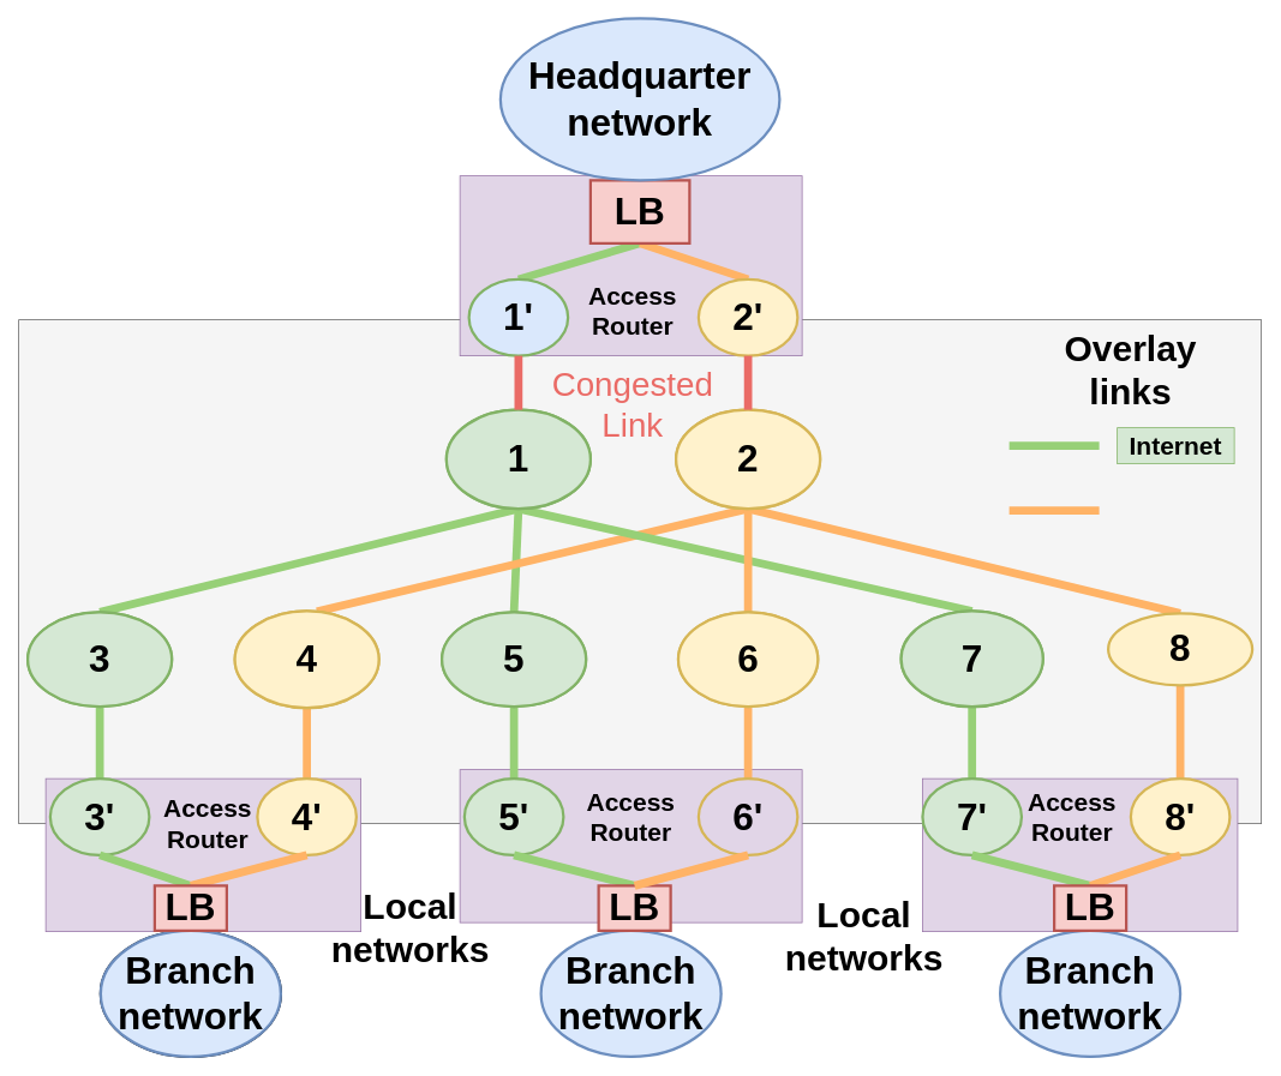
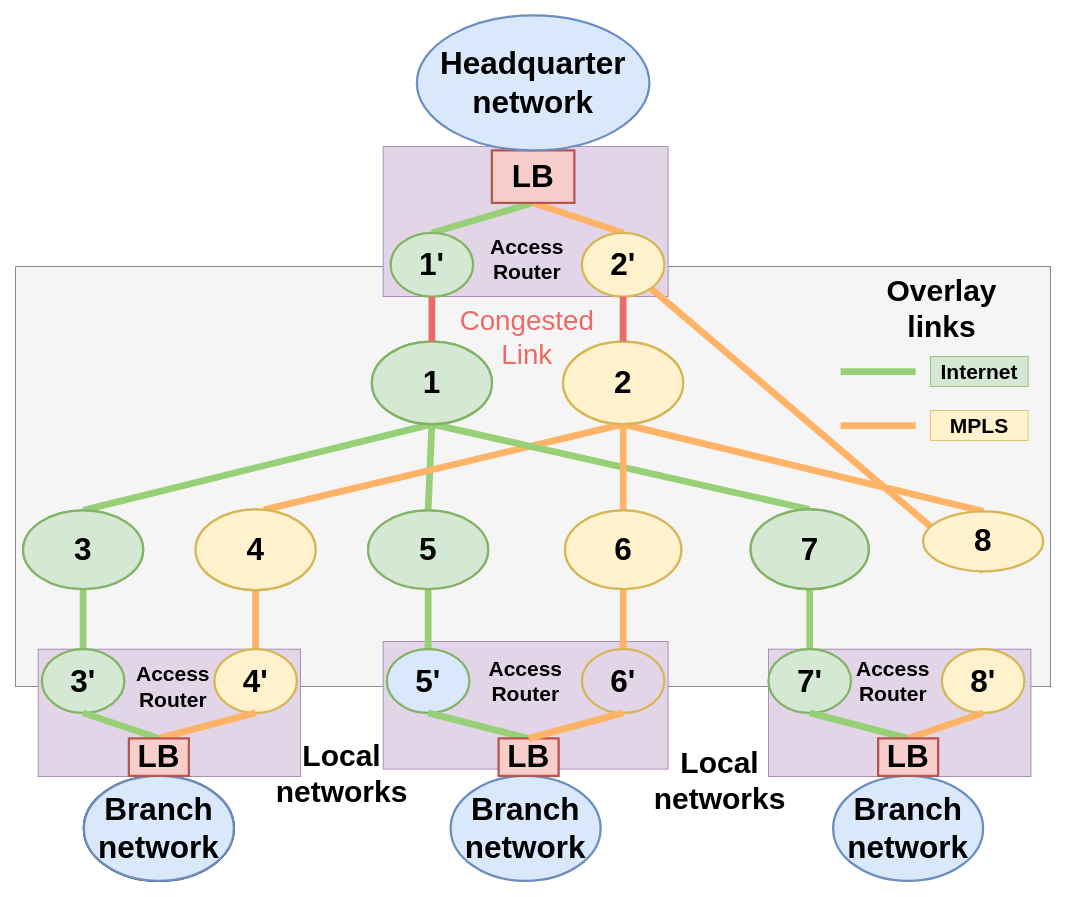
  <mxCell id="0" />
  <mxCell id="1" parent="0" />
  <mxCell id="2" value="" style="rounded=0;whiteSpace=wrap;html=1;fillColor=#f5f5f5;fontColor=#333333;strokeColor=#666666;" vertex="1" parent="1"><mxGeometry x="20" y="355" width="1380" height="560" as="geometry" /></mxCell>
  <mxCell id="3" value="" style="rounded=0;whiteSpace=wrap;html=1;fillColor=#e1d5e7;strokeColor=#9673a6;" vertex="1" parent="1"><mxGeometry x="1023.75" y="865" width="350" height="170" as="geometry" /></mxCell>
  <mxCell id="4" value="" style="rounded=0;whiteSpace=wrap;html=1;fillColor=#e1d5e7;strokeColor=#9673a6;" vertex="1" parent="1"><mxGeometry x="510" y="855" width="380" height="170" as="geometry" /></mxCell>
  <mxCell id="5" value="" style="rounded=0;whiteSpace=wrap;html=1;fillColor=#e1d5e7;strokeColor=#9673a6;" vertex="1" parent="1"><mxGeometry x="510" y="195" width="380" height="200" as="geometry" /></mxCell>
  <mxCell id="6" value="" style="rounded=0;whiteSpace=wrap;html=1;fillColor=#e1d5e7;strokeColor=#9673a6;" vertex="1" parent="1"><mxGeometry x="50" y="865" width="350" height="170" as="geometry" /></mxCell>
  <mxCell id="7" style="rounded=0;orthogonalLoop=1;jettySize=auto;html=1;entryX=0.5;entryY=0;entryDx=0;entryDy=0;strokeWidth=9;endArrow=none;endFill=0;strokeColor=#97D077;exitX=0.5;exitY=1;exitDx=0;exitDy=0;fontSize=42;" edge="1" parent="1" source="26" target="30"><mxGeometry relative="1" as="geometry"><mxPoint x="591.723" y="554.287" as="sourcePoint" /><mxPoint x="550" y="695" as="targetPoint" /></mxGeometry></mxCell>
  <mxCell id="8" style="rounded=0;orthogonalLoop=1;jettySize=auto;html=1;exitX=0.5;exitY=1;exitDx=0;exitDy=0;entryX=0.5;entryY=0;entryDx=0;entryDy=0;strokeWidth=9;endArrow=none;endFill=0;strokeColor=#97D077;fontSize=42;" edge="1" parent="1" source="28" target="50"><mxGeometry relative="1" as="geometry"><mxPoint x="20" y="770" as="sourcePoint" /></mxGeometry></mxCell>
  <mxCell id="9" style="rounded=0;orthogonalLoop=1;jettySize=auto;html=1;exitX=0.5;exitY=1;exitDx=0;exitDy=0;strokeWidth=9;endArrow=none;endFill=0;strokeColor=#FFB366;entryX=0.5;entryY=0;entryDx=0;entryDy=0;fontSize=42;" edge="1" parent="1" source="29" target="51"><mxGeometry relative="1" as="geometry"><mxPoint x="150" y="835" as="targetPoint" /><mxPoint x="285" y="765" as="sourcePoint" /></mxGeometry></mxCell>
  <mxCell id="10" style="rounded=0;orthogonalLoop=1;jettySize=auto;html=1;strokeWidth=9;endArrow=none;endFill=0;strokeColor=#97D077;exitX=0.5;exitY=1;exitDx=0;exitDy=0;fontSize=42;" edge="1" parent="1" source="33" target="54"><mxGeometry relative="1" as="geometry"><mxPoint x="1120.075" y="759.77" as="sourcePoint" /></mxGeometry></mxCell>
- <mxCell id="11" style="rounded=0;orthogonalLoop=1;jettySize=auto;html=1;strokeWidth=9;endArrow=none;endFill=0;strokeColor=#FFB366;exitX=0.5;exitY=1;exitDx=0;exitDy=0;fontSize=42;" edge="1" parent="1" source="34" target="55"><mxGeometry relative="1" as="geometry"><mxPoint x="1311.755" y="757.883" as="sourcePoint" /></mxGeometry></mxCell>
+ <mxCell id="11" style="rounded=0;orthogonalLoop=1;jettySize=auto;html=1;strokeWidth=9;endArrow=none;endFill=0;strokeColor=#FFB366;exitX=0.5;exitY=1;exitDx=0;exitDy=0;fontSize=42;" edge="1" parent="1" source="34" target="65"><mxGeometry relative="1" as="geometry"><mxPoint x="1311.755" y="757.883" as="sourcePoint" /></mxGeometry></mxCell>
  <mxCell id="12" value="LB" style="rounded=0;whiteSpace=wrap;html=1;fontStyle=1;fontSize=42;" vertex="1" parent="1"><mxGeometry x="664" y="984" width="80" height="50" as="geometry" /></mxCell>
  <mxCell id="13" value="LB" style="rounded=0;whiteSpace=wrap;html=1;fontStyle=1;fontSize=42;" vertex="1" parent="1"><mxGeometry x="1170" y="984" width="80" height="50" as="geometry" /></mxCell>
  <mxCell id="14" value="Local network" style="ellipse;whiteSpace=wrap;html=1;fontStyle=1;fontSize=42;strokeWidth=3;" vertex="1" parent="1"><mxGeometry x="111" y="1034" width="200" height="140" as="geometry" /></mxCell>
  <mxCell id="15" value="Local network" style="ellipse;whiteSpace=wrap;html=1;fontStyle=1;fontSize=42;" vertex="1" parent="1"><mxGeometry x="600" y="1034" width="200" height="140" as="geometry" /></mxCell>
  <mxCell id="16" value="Local network" style="ellipse;whiteSpace=wrap;html=1;fontStyle=1;fontSize=42;" vertex="1" parent="1"><mxGeometry x="1110" y="1034" width="200" height="140" as="geometry" /></mxCell>
  <mxCell id="17" style="rounded=0;orthogonalLoop=1;jettySize=auto;html=1;exitX=0.5;exitY=1;exitDx=0;exitDy=0;entryX=0.5;entryY=0;entryDx=0;entryDy=0;strokeWidth=9;endArrow=none;endFill=0;strokeColor=#97D077;fontSize=42;" edge="1" parent="1" source="31" target="64"><mxGeometry relative="1" as="geometry"><mxPoint x="700" y="405" as="sourcePoint" /><mxPoint x="550" y="455" as="targetPoint" /></mxGeometry></mxCell>
  <mxCell id="18" style="rounded=0;orthogonalLoop=1;jettySize=auto;html=1;exitX=0.5;exitY=1;exitDx=0;exitDy=0;entryX=0.5;entryY=0;entryDx=0;entryDy=0;strokeWidth=9;endArrow=none;endFill=0;strokeColor=#FFB366;fontSize=42;" edge="1" parent="1" source="31" target="65"><mxGeometry relative="1" as="geometry"><mxPoint x="700" y="405" as="sourcePoint" /><mxPoint x="815" y="460" as="targetPoint" /></mxGeometry></mxCell>
  <mxCell id="19" style="rounded=0;orthogonalLoop=1;jettySize=auto;html=1;entryX=0.5;entryY=0;entryDx=0;entryDy=0;strokeWidth=9;endArrow=none;endFill=0;strokeColor=#97D077;exitX=0.5;exitY=1;exitDx=0;exitDy=0;fontSize=42;" edge="1" parent="1" source="26" target="28"><mxGeometry relative="1" as="geometry"><mxPoint x="550" y="555" as="sourcePoint" /><mxPoint x="20" y="690" as="targetPoint" /></mxGeometry></mxCell>
  <mxCell id="20" style="rounded=0;orthogonalLoop=1;jettySize=auto;html=1;exitX=0.5;exitY=1;exitDx=0;exitDy=0;entryX=0.569;entryY=0.005;entryDx=0;entryDy=0;strokeWidth=9;endArrow=none;endFill=0;strokeColor=#FFB366;entryPerimeter=0;fontSize=42;" edge="1" parent="1" source="27" target="29"><mxGeometry relative="1" as="geometry"><mxPoint x="815" y="530" as="sourcePoint" /><mxPoint x="285" y="695" as="targetPoint" /></mxGeometry></mxCell>
  <mxCell id="21" style="rounded=0;orthogonalLoop=1;jettySize=auto;html=1;strokeWidth=9;endArrow=none;endFill=0;entryX=0.5;entryY=0;entryDx=0;entryDy=0;exitX=0.5;exitY=1;exitDx=0;exitDy=0;strokeColor=#97D077;fontSize=42;" edge="1" parent="1" source="26" target="33"><mxGeometry relative="1" as="geometry"><mxPoint x="603" y="555" as="sourcePoint" /><mxPoint x="1080" y="690" as="targetPoint" /></mxGeometry></mxCell>
  <mxCell id="22" style="rounded=0;orthogonalLoop=1;jettySize=auto;html=1;exitX=0.5;exitY=1;exitDx=0;exitDy=0;strokeWidth=9;endArrow=none;endFill=0;entryX=0.5;entryY=0;entryDx=0;entryDy=0;strokeColor=#FFB366;fontSize=42;" edge="1" parent="1" source="27" target="34"><mxGeometry relative="1" as="geometry"><mxPoint x="815" y="530" as="sourcePoint" /><mxPoint x="1345" y="695" as="targetPoint" /></mxGeometry></mxCell>
  <mxCell id="23" style="rounded=0;orthogonalLoop=1;jettySize=auto;html=1;strokeWidth=9;endArrow=none;endFill=0;exitX=0.5;exitY=1;exitDx=0;exitDy=0;strokeColor=#FFB366;fontSize=42;" edge="1" parent="1" source="27" target="32"><mxGeometry relative="1" as="geometry"><mxPoint x="815" y="530" as="sourcePoint" /><mxPoint x="815" y="700" as="targetPoint" /></mxGeometry></mxCell>
  <mxCell id="24" style="rounded=0;orthogonalLoop=1;jettySize=auto;html=1;exitX=0.5;exitY=1;exitDx=0;exitDy=0;strokeWidth=9;endArrow=none;endFill=0;strokeColor=#97D077;entryX=0.5;entryY=0;entryDx=0;entryDy=0;fontSize=42;" edge="1" parent="1" source="30" target="52"><mxGeometry relative="1" as="geometry"><mxPoint x="550" y="775" as="sourcePoint" /><mxPoint x="630" y="835" as="targetPoint" /></mxGeometry></mxCell>
  <mxCell id="25" style="rounded=0;orthogonalLoop=1;jettySize=auto;html=1;entryX=0.5;entryY=0;entryDx=0;entryDy=0;strokeWidth=9;endArrow=none;endFill=0;exitX=0.5;exitY=1;exitDx=0;exitDy=0;strokeColor=#FFB366;fontSize=42;" edge="1" parent="1" source="32" target="53"><mxGeometry relative="1" as="geometry"><mxPoint x="783" y="764" as="sourcePoint" /><mxPoint x="704" y="835" as="targetPoint" /></mxGeometry></mxCell>
  <mxCell id="26" value="1" style="ellipse;whiteSpace=wrap;html=1;fontStyle=1;fontSize=42;strokeWidth=3;fillColor=#d5e8d4;strokeColor=#82b366;" vertex="1" parent="1"><mxGeometry x="495" y="455" width="160" height="110" as="geometry" /></mxCell>
  <mxCell id="27" value="2" style="ellipse;whiteSpace=wrap;html=1;fontStyle=1;fontSize=42;strokeWidth=3;fillColor=#fff2cc;strokeColor=#d6b656;" vertex="1" parent="1"><mxGeometry x="750" y="455" width="160" height="110" as="geometry" /></mxCell>
  <mxCell id="28" value="3" style="ellipse;whiteSpace=wrap;html=1;fontStyle=1;fontSize=42;strokeWidth=3;fillColor=#d5e8d4;strokeColor=#82b366;" vertex="1" parent="1"><mxGeometry x="30" y="680" width="160" height="105" as="geometry" /></mxCell>
  <mxCell id="29" value="4" style="ellipse;whiteSpace=wrap;html=1;fontStyle=1;fontSize=42;strokeWidth=3;fillColor=#fff2cc;strokeColor=#d6b656;" vertex="1" parent="1"><mxGeometry x="260" y="678.75" width="160" height="107.5" as="geometry" /></mxCell>
  <mxCell id="30" value="5" style="ellipse;whiteSpace=wrap;html=1;fontStyle=1;fontSize=42;strokeWidth=3;fillColor=#d5e8d4;strokeColor=#82b366;" vertex="1" parent="1"><mxGeometry x="490" y="680" width="160" height="105" as="geometry" /></mxCell>
  <mxCell id="31" value="LB" style="rounded=0;whiteSpace=wrap;html=1;fontStyle=1;fontSize=42;strokeWidth=3;fillColor=#f8cecc;strokeColor=#b85450;" vertex="1" parent="1"><mxGeometry x="655" y="200" width="110" height="70" as="geometry" /></mxCell>
  <mxCell id="32" value="6" style="ellipse;whiteSpace=wrap;html=1;fontStyle=1;fontSize=42;strokeWidth=3;fillColor=#fff2cc;strokeColor=#d6b656;" vertex="1" parent="1"><mxGeometry x="752.5" y="680" width="155" height="105" as="geometry" /></mxCell>
  <mxCell id="33" value="7" style="ellipse;whiteSpace=wrap;html=1;fontStyle=1;fontSize=42;strokeWidth=3;fillColor=#d5e8d4;strokeColor=#82b366;" vertex="1" parent="1"><mxGeometry x="1000" y="678.75" width="157.5" height="106.25" as="geometry" /></mxCell>
  <mxCell id="34" value="8" style="ellipse;whiteSpace=wrap;html=1;fontStyle=1;fontSize=42;strokeWidth=3;fillColor=#fff2cc;strokeColor=#d6b656;" vertex="1" parent="1"><mxGeometry x="1230" y="681.25" width="160" height="80" as="geometry" /></mxCell>
  <mxCell id="35" value="Branch network" style="ellipse;whiteSpace=wrap;html=1;fontStyle=1;fontSize=42;strokeWidth=3;fillColor=#dae8fc;strokeColor=#6c8ebf;" vertex="1" parent="1"><mxGeometry x="1110" y="1034" width="200" height="140" as="geometry" /></mxCell>
  <mxCell id="36" value="Branch network" style="ellipse;whiteSpace=wrap;html=1;fontStyle=1;fontSize=42;strokeWidth=3;fillColor=#dae8fc;strokeColor=#6c8ebf;" vertex="1" parent="1"><mxGeometry x="600" y="1034" width="200" height="140" as="geometry" /></mxCell>
  <mxCell id="37" value="Branch network" style="ellipse;whiteSpace=wrap;html=1;fontStyle=1;fontSize=42;strokeWidth=3;fillColor=#dae8fc;strokeColor=#6c8ebf;" vertex="1" parent="1"><mxGeometry x="111" y="1034" width="200" height="140" as="geometry" /></mxCell>
  <mxCell id="38" value="" style="endArrow=none;html=1;rounded=0;strokeWidth=9;strokeColor=#97D077;fontSize=42;" edge="1" parent="1"><mxGeometry width="50" height="50" relative="1" as="geometry"><mxPoint x="1120" y="495" as="sourcePoint" /><mxPoint x="1220" y="495" as="targetPoint" /></mxGeometry></mxCell>
  <mxCell id="39" value="" style="endArrow=none;html=1;rounded=0;strokeWidth=9;strokeColor=#FFB366;fontSize=42;" edge="1" parent="1"><mxGeometry width="50" height="50" relative="1" as="geometry"><mxPoint x="1120" y="567" as="sourcePoint" /><mxPoint x="1220" y="567" as="targetPoint" /></mxGeometry></mxCell>
  <mxCell id="40" value="Internet" style="text;html=1;strokeColor=#82b366;fillColor=#d5e8d4;align=center;verticalAlign=middle;whiteSpace=wrap;rounded=0;fontSize=28;fontStyle=1" vertex="1" parent="1"><mxGeometry x="1240" y="475" width="130" height="40" as="geometry" /></mxCell>
+ <mxCell id="41" value="MPLS" style="text;html=1;strokeColor=#d6b656;fillColor=#fff2cc;align=center;verticalAlign=middle;whiteSpace=wrap;rounded=0;fontSize=28;fontStyle=1" vertex="1" parent="1"><mxGeometry x="1240" y="547" width="130" height="40" as="geometry" /></mxCell>
  <mxCell id="42" value="Headquarter network" style="ellipse;whiteSpace=wrap;html=1;fontStyle=1;fontSize=42;strokeWidth=3;fillColor=#dae8fc;strokeColor=#6c8ebf;" vertex="1" parent="1"><mxGeometry x="555" y="20" width="310" height="180" as="geometry" /></mxCell>
  <mxCell id="43" value="1" style="ellipse;whiteSpace=wrap;html=1;fontStyle=1;fontSize=42;strokeWidth=3;fillColor=#d5e8d4;strokeColor=#82b366;" vertex="1" parent="1"><mxGeometry x="495" y="455" width="160" height="110" as="geometry" /></mxCell>
  <mxCell id="44" value="2" style="ellipse;whiteSpace=wrap;html=1;fontStyle=1;fontSize=42;strokeWidth=3;fillColor=#fff2cc;strokeColor=#d6b656;" vertex="1" parent="1"><mxGeometry x="750" y="455" width="160" height="110" as="geometry" /></mxCell>
  <mxCell id="45" value="6" style="ellipse;whiteSpace=wrap;html=1;fontStyle=1;fontSize=42;strokeWidth=3;fillColor=#fff2cc;strokeColor=#d6b656;" vertex="1" parent="1"><mxGeometry x="752.5" y="680" width="155" height="105" as="geometry" /></mxCell>
  <mxCell id="46" value="5" style="ellipse;whiteSpace=wrap;html=1;fontStyle=1;fontSize=42;strokeWidth=3;fillColor=#d5e8d4;strokeColor=#82b366;" vertex="1" parent="1"><mxGeometry x="490" y="680" width="160" height="105" as="geometry" /></mxCell>
  <mxCell id="47" value="4" style="ellipse;whiteSpace=wrap;html=1;fontStyle=1;fontSize=42;strokeWidth=3;fillColor=#fff2cc;strokeColor=#d6b656;" vertex="1" parent="1"><mxGeometry x="260" y="678.75" width="160" height="107.5" as="geometry" /></mxCell>
  <mxCell id="48" value="3" style="ellipse;whiteSpace=wrap;html=1;fontStyle=1;fontSize=42;strokeWidth=3;fillColor=#d5e8d4;strokeColor=#82b366;" vertex="1" parent="1"><mxGeometry x="30" y="680" width="160" height="105" as="geometry" /></mxCell>
  <mxCell id="49" value="7" style="ellipse;whiteSpace=wrap;html=1;fontStyle=1;fontSize=42;strokeWidth=3;fillColor=#d5e8d4;strokeColor=#82b366;" vertex="1" parent="1"><mxGeometry x="1000" y="678.75" width="157.5" height="106.25" as="geometry" /></mxCell>
  <mxCell id="50" value="3'" style="ellipse;whiteSpace=wrap;html=1;fontStyle=1;fontSize=42;strokeWidth=3;fillColor=#d5e8d4;strokeColor=#82b366;" vertex="1" parent="1"><mxGeometry x="55" y="865" width="110" height="85" as="geometry" /></mxCell>
  <mxCell id="51" value="4'" style="ellipse;whiteSpace=wrap;html=1;fontStyle=1;fontSize=42;strokeWidth=3;fillColor=#fff2cc;strokeColor=#d6b656;" vertex="1" parent="1"><mxGeometry x="285" y="865" width="110" height="85" as="geometry" /></mxCell>
- <mxCell id="52" value="5'" style="ellipse;whiteSpace=wrap;html=1;fontStyle=1;fontSize=42;strokeWidth=3;fillColor=#d5e8d4;strokeColor=#82b366;" vertex="1" parent="1"><mxGeometry x="515" y="865" width="110" height="85" as="geometry" /></mxCell>
+ <mxCell id="52" value="5'" style="ellipse;whiteSpace=wrap;html=1;fontStyle=1;fontSize=42;strokeWidth=3;fillColor=#dae8fc;strokeColor=#82b366;" vertex="1" parent="1"><mxGeometry x="515" y="865" width="110" height="85" as="geometry" /></mxCell>
  <mxCell id="53" value="6'" style="ellipse;whiteSpace=wrap;html=1;fontStyle=1;fontSize=42;strokeWidth=3;fillColor=#e1d5e7;strokeColor=#d6b656;" vertex="1" parent="1"><mxGeometry x="775" y="865" width="110" height="85" as="geometry" /></mxCell>
  <mxCell id="54" value="7'" style="ellipse;whiteSpace=wrap;html=1;fontStyle=1;fontSize=42;strokeWidth=3;fillColor=#d5e8d4;strokeColor=#82b366;" vertex="1" parent="1"><mxGeometry x="1023.75" y="865" width="110" height="85" as="geometry" /></mxCell>
  <mxCell id="55" value="8'" style="ellipse;whiteSpace=wrap;html=1;fontStyle=1;fontSize=42;strokeWidth=3;fillColor=#fff2cc;strokeColor=#d6b656;" vertex="1" parent="1"><mxGeometry x="1255" y="865" width="110" height="85" as="geometry" /></mxCell>
  <mxCell id="56" style="rounded=0;orthogonalLoop=1;jettySize=auto;html=1;exitX=0.5;exitY=0;exitDx=0;exitDy=0;entryX=0.5;entryY=1;entryDx=0;entryDy=0;strokeWidth=9;endArrow=none;endFill=0;strokeColor=#97D077;fontSize=42;" edge="1" parent="1" source="61" target="50"><mxGeometry relative="1" as="geometry"><mxPoint x="120" y="795" as="sourcePoint" /><mxPoint x="120" y="875" as="targetPoint" /></mxGeometry></mxCell>
  <mxCell id="57" style="rounded=0;orthogonalLoop=1;jettySize=auto;html=1;exitX=0.5;exitY=0;exitDx=0;exitDy=0;strokeWidth=9;endArrow=none;endFill=0;strokeColor=#FFB366;entryX=0.5;entryY=1;entryDx=0;entryDy=0;fontSize=42;" edge="1" parent="1" source="61" target="51"><mxGeometry relative="1" as="geometry"><mxPoint x="350" y="875" as="targetPoint" /><mxPoint x="350" y="796" as="sourcePoint" /></mxGeometry></mxCell>
  <mxCell id="58" style="rounded=0;orthogonalLoop=1;jettySize=auto;html=1;exitX=0.5;exitY=0;exitDx=0;exitDy=0;entryX=0.5;entryY=1;entryDx=0;entryDy=0;strokeWidth=9;endArrow=none;endFill=0;strokeColor=#97D077;fontSize=42;" edge="1" parent="1" source="63" target="52"><mxGeometry relative="1" as="geometry"><mxPoint x="690" y="984" as="sourcePoint" /><mxPoint x="589" y="950" as="targetPoint" /></mxGeometry></mxCell>
  <mxCell id="59" style="rounded=0;orthogonalLoop=1;jettySize=auto;html=1;exitX=0.5;exitY=0;exitDx=0;exitDy=0;entryX=0.5;entryY=1;entryDx=0;entryDy=0;strokeWidth=9;endArrow=none;endFill=0;strokeColor=#97D077;fontSize=42;" edge="1" parent="1" source="62" target="54"><mxGeometry relative="1" as="geometry"><mxPoint x="1171" y="984" as="sourcePoint" /><mxPoint x="1070" y="950" as="targetPoint" /></mxGeometry></mxCell>
  <mxCell id="60" style="rounded=0;orthogonalLoop=1;jettySize=auto;html=1;exitX=0.5;exitY=0;exitDx=0;exitDy=0;strokeWidth=9;endArrow=none;endFill=0;strokeColor=#FFB366;entryX=0.5;entryY=1;entryDx=0;entryDy=0;fontSize=42;" edge="1" parent="1" source="62" target="55"><mxGeometry relative="1" as="geometry"><mxPoint x="1300" y="950" as="targetPoint" /><mxPoint x="1171" y="984" as="sourcePoint" /></mxGeometry></mxCell>
  <mxCell id="61" value="LB" style="rounded=0;whiteSpace=wrap;html=1;fontStyle=1;fontSize=42;strokeWidth=3;fillColor=#f8cecc;strokeColor=#b85450;" vertex="1" parent="1"><mxGeometry x="171" y="984" width="80" height="50" as="geometry" /></mxCell>
  <mxCell id="62" value="LB" style="rounded=0;whiteSpace=wrap;html=1;fontStyle=1;fontSize=42;strokeWidth=3;fillColor=#f8cecc;strokeColor=#b85450;" vertex="1" parent="1"><mxGeometry x="1170" y="984" width="80" height="50" as="geometry" /></mxCell>
  <mxCell id="63" value="LB" style="rounded=0;whiteSpace=wrap;html=1;fontStyle=1;fontSize=42;strokeWidth=3;fillColor=#f8cecc;strokeColor=#b85450;" vertex="1" parent="1"><mxGeometry x="664" y="984" width="80" height="50" as="geometry" /></mxCell>
- <mxCell id="64" value="1'" style="ellipse;whiteSpace=wrap;html=1;fontStyle=1;fontSize=42;strokeWidth=3;fillColor=#dae8fc;strokeColor=#82b366;" vertex="1" parent="1"><mxGeometry x="520" y="310" width="110" height="85" as="geometry" /></mxCell>
+ <mxCell id="64" value="1'" style="ellipse;whiteSpace=wrap;html=1;fontStyle=1;fontSize=42;strokeWidth=3;fillColor=#d5e8d4;strokeColor=#82b366;" vertex="1" parent="1"><mxGeometry x="520" y="310" width="110" height="85" as="geometry" /></mxCell>
  <mxCell id="65" value="2'" style="ellipse;whiteSpace=wrap;html=1;fontStyle=1;fontSize=42;strokeWidth=3;fillColor=#fff2cc;strokeColor=#d6b656;" vertex="1" parent="1"><mxGeometry x="775" y="310" width="110" height="85" as="geometry" /></mxCell>
  <mxCell id="66" style="rounded=0;orthogonalLoop=1;jettySize=auto;html=1;exitX=0.5;exitY=0;exitDx=0;exitDy=0;entryX=0.5;entryY=1;entryDx=0;entryDy=0;strokeWidth=9;endArrow=none;endFill=0;strokeColor=#EA6B66;fontSize=42;" edge="1" parent="1" source="43" target="64"><mxGeometry relative="1" as="geometry"><mxPoint x="720" y="255" as="sourcePoint" /><mxPoint x="585" y="320" as="targetPoint" /></mxGeometry></mxCell>
  <mxCell id="67" style="rounded=0;orthogonalLoop=1;jettySize=auto;html=1;exitX=0.5;exitY=1;exitDx=0;exitDy=0;entryX=0.5;entryY=0;entryDx=0;entryDy=0;strokeWidth=9;endArrow=none;endFill=0;strokeColor=#EA6B66;fontSize=42;" edge="1" parent="1" source="65" target="44"><mxGeometry relative="1" as="geometry"><mxPoint x="720" y="255" as="sourcePoint" /><mxPoint x="840" y="320" as="targetPoint" /></mxGeometry></mxCell>
  <mxCell id="68" value="&lt;div style=&quot;font-size: 37px;&quot;&gt;Congested &lt;br style=&quot;font-size: 37px;&quot;&gt;&lt;/div&gt;&lt;div style=&quot;font-size: 37px;&quot;&gt;Link&lt;br style=&quot;font-size: 37px;&quot;&gt;&lt;/div&gt;" style="text;html=1;strokeColor=none;fillColor=none;align=center;verticalAlign=middle;whiteSpace=wrap;rounded=0;fontSize=37;fontColor=#EA6B66;" vertex="1" parent="1"><mxGeometry x="672" y="435" width="60" height="30" as="geometry" /></mxCell>
  <mxCell id="69" value="Access Router" style="text;html=1;align=center;verticalAlign=middle;whiteSpace=wrap;rounded=0;fontSize=28;fontStyle=1" vertex="1" parent="1"><mxGeometry x="637" y="310" width="130" height="70" as="geometry" /></mxCell>
  <mxCell id="70" value="&lt;font style=&quot;font-size: 40px;&quot;&gt;Overlay links&lt;/font&gt;" style="text;html=1;align=center;verticalAlign=middle;whiteSpace=wrap;rounded=0;fontSize=28;fontStyle=1" vertex="1" parent="1"><mxGeometry x="1190" y="375" width="130" height="70" as="geometry" /></mxCell>
  <mxCell id="71" value="&lt;font style=&quot;font-size: 40px;&quot;&gt;Local networks&lt;/font&gt;" style="text;html=1;align=center;verticalAlign=middle;whiteSpace=wrap;rounded=0;fontSize=28;fontStyle=1" vertex="1" parent="1"><mxGeometry x="390" y="995" width="130" height="70" as="geometry" /></mxCell>
  <mxCell id="72" value="&lt;font style=&quot;font-size: 40px;&quot;&gt;Local networks&lt;/font&gt;" style="text;html=1;align=center;verticalAlign=middle;whiteSpace=wrap;rounded=0;fontSize=28;fontStyle=1" vertex="1" parent="1"><mxGeometry x="893.75" y="1005" width="130" height="70" as="geometry" /></mxCell>
  <mxCell id="73" value="Access Router" style="text;html=1;align=center;verticalAlign=middle;whiteSpace=wrap;rounded=0;fontSize=28;fontStyle=1" vertex="1" parent="1"><mxGeometry x="165" y="880" width="130" height="70" as="geometry" /></mxCell>
  <mxCell id="74" value="Access Router" style="text;html=1;align=center;verticalAlign=middle;whiteSpace=wrap;rounded=0;fontSize=28;fontStyle=1" vertex="1" parent="1"><mxGeometry x="635" y="872.5" width="130" height="70" as="geometry" /></mxCell>
  <mxCell id="75" value="Access Router" style="text;html=1;align=center;verticalAlign=middle;whiteSpace=wrap;rounded=0;fontSize=28;fontStyle=1" vertex="1" parent="1"><mxGeometry x="1125" y="872.5" width="130" height="70" as="geometry" /></mxCell>
  <mxCell id="76" value="" style="rounded=0;orthogonalLoop=1;jettySize=auto;html=1;exitX=0.5;exitY=0;exitDx=0;exitDy=0;strokeWidth=9;endArrow=none;endFill=0;strokeColor=#FFB366;entryX=0.5;entryY=1;entryDx=0;entryDy=0;fontSize=42;" edge="1" parent="1" source="63" target="53"><mxGeometry relative="1" as="geometry"><mxPoint x="830" y="950" as="targetPoint" /><mxPoint x="704" y="984" as="sourcePoint" /></mxGeometry></mxCell>
